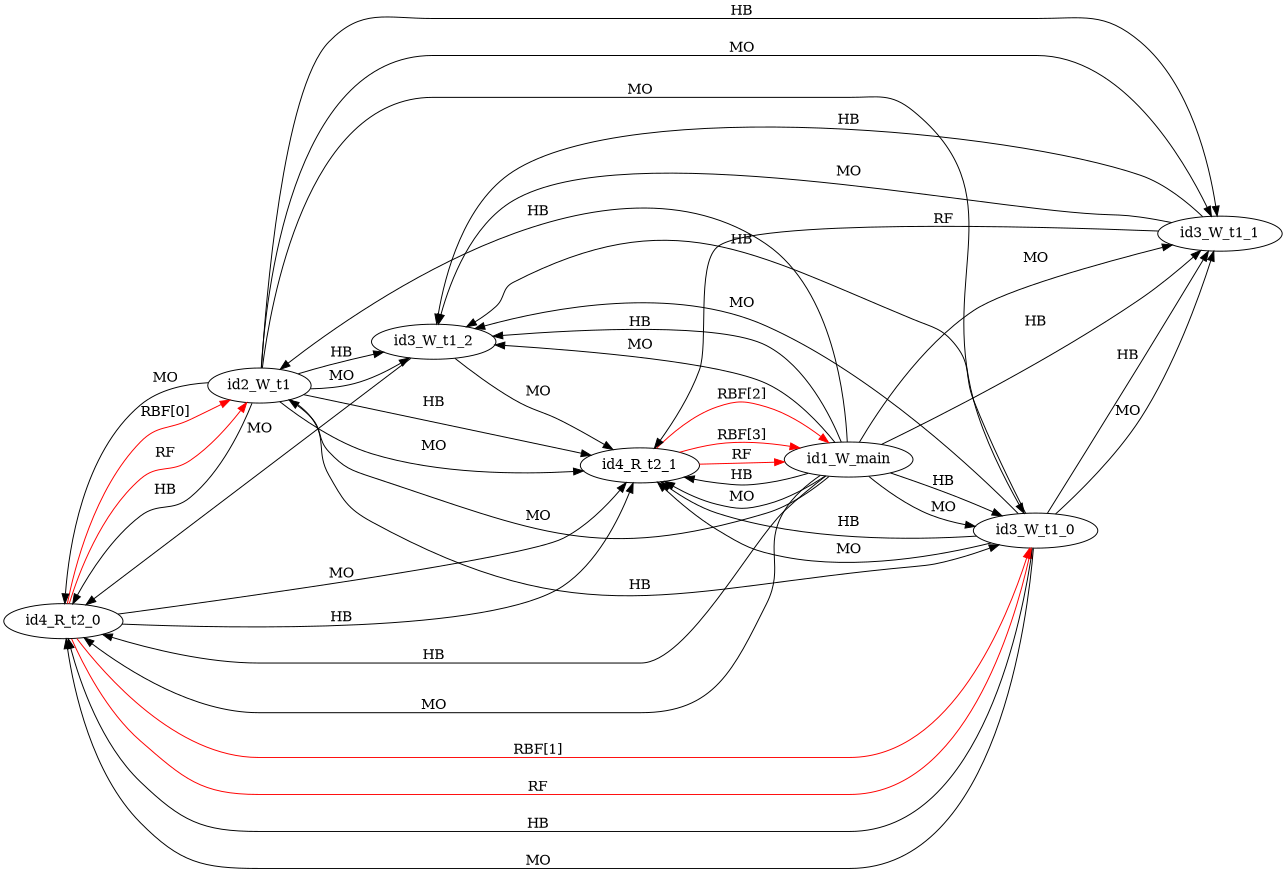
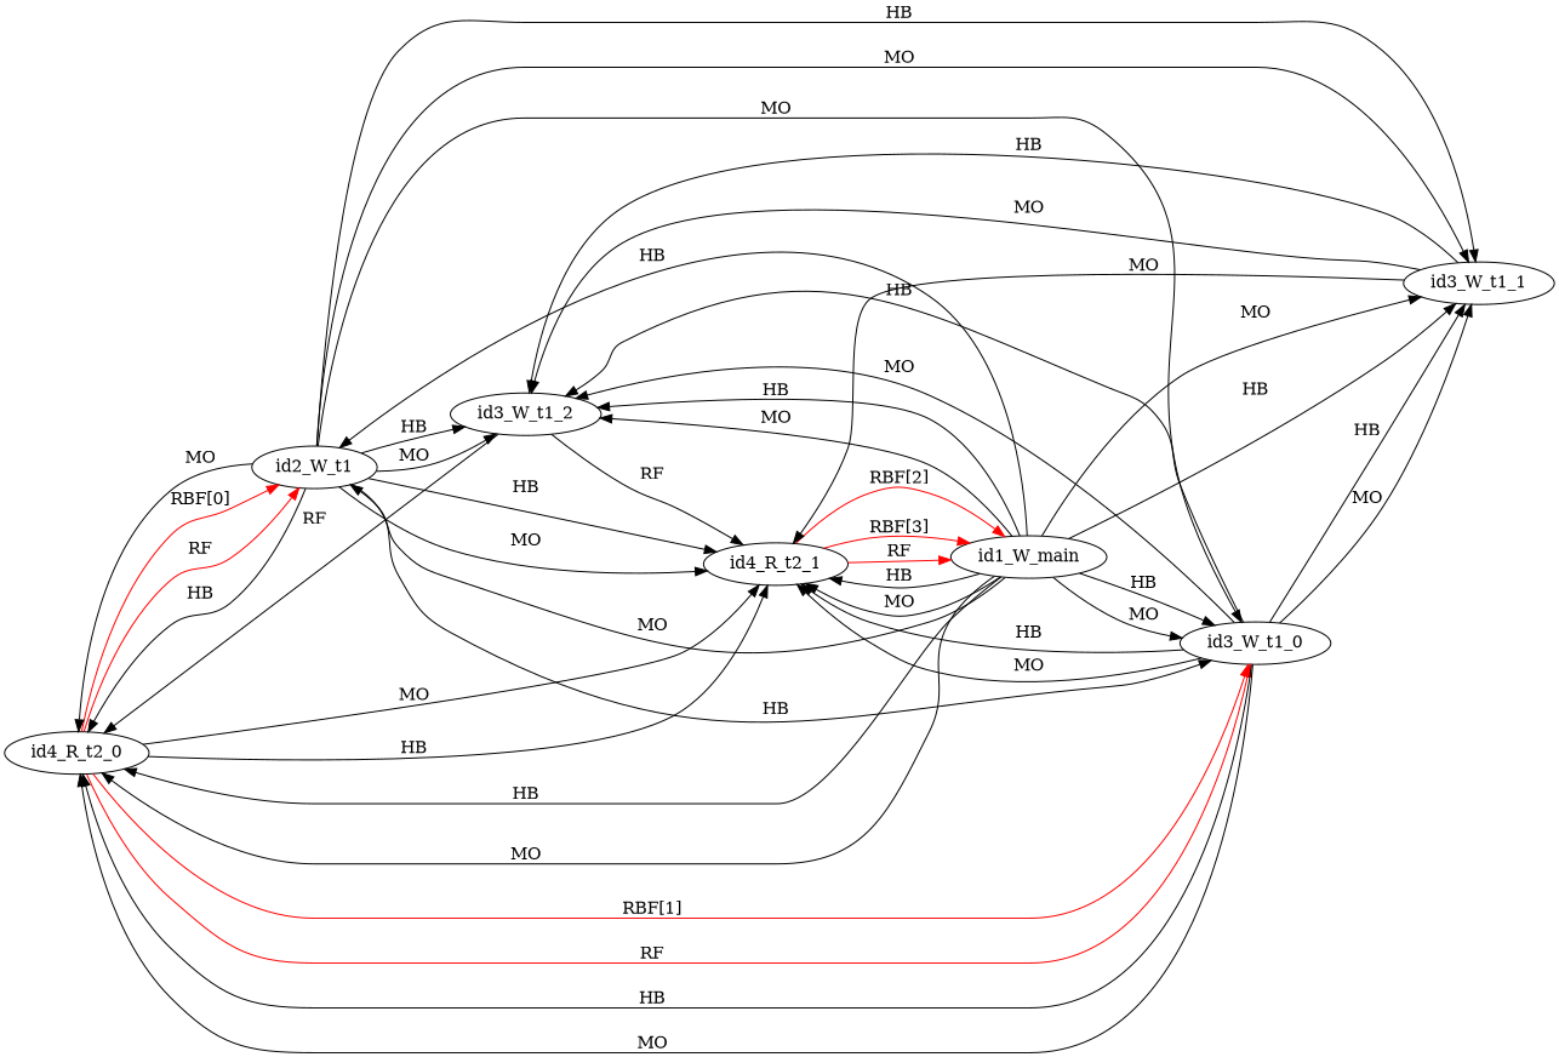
  digraph {
    rankdir=LR
    edge [color=black]
    id4_R_t2_0
    id2_W_t1
    id3_W_t1_0
    id4_R_t2_1
    id3_W_t1_1
    id3_W_t1_2
    id1_W_main
    id4_R_t2_0 -> id2_W_t1 [color=red label="RBF[0]"]
    id4_R_t2_0 -> id2_W_t1 [color=red label=RF]
    id4_R_t2_0 -> id3_W_t1_0 [color=red label="RBF[1]"]
    id4_R_t2_0 -> id3_W_t1_0 [color=red label=RF]
    id4_R_t2_0 -> id4_R_t2_1 [label=HB]
    id4_R_t2_0 -> id4_R_t2_1 [label=MO]
    id2_W_t1 -> id4_R_t2_0 [label=HB]
    id2_W_t1 -> id4_R_t2_0 [label=MO]
    id2_W_t1 -> id3_W_t1_0 [label=HB]
    id2_W_t1 -> id3_W_t1_0 [label=MO]
    id2_W_t1 -> id4_R_t2_1 [label=HB]
    id2_W_t1 -> id4_R_t2_1 [label=MO]
    id2_W_t1 -> id3_W_t1_1 [label=HB]
    id2_W_t1 -> id3_W_t1_1 [label=MO]
    id2_W_t1 -> id3_W_t1_2 [label=HB]
    id2_W_t1 -> id3_W_t1_2 [label=MO]
    id3_W_t1_0 -> id4_R_t2_0 [label=HB]
    id3_W_t1_0 -> id4_R_t2_0 [label=MO]
    id3_W_t1_0 -> id4_R_t2_1 [label=HB]
    id3_W_t1_0 -> id4_R_t2_1 [label=MO]
    id3_W_t1_0 -> id3_W_t1_1 [label=HB]
    id3_W_t1_0 -> id3_W_t1_1 [label=MO]
    id3_W_t1_0 -> id3_W_t1_2 [label=HB]
    id3_W_t1_0 -> id3_W_t1_2 [label=MO]
    id4_R_t2_1 -> id1_W_main [color=red label="RBF[2]"]
    id4_R_t2_1 -> id1_W_main [color=red label="RBF[3]"]
    id4_R_t2_1 -> id1_W_main [color=red label=RF]
-   id3_W_t1_1 -> id4_R_t2_1 [label=RF]
+   id3_W_t1_1 -> id4_R_t2_1 [label=MO]
    id3_W_t1_1 -> id3_W_t1_2 [label=HB]
    id3_W_t1_1 -> id3_W_t1_2 [label=MO]
-   id3_W_t1_2 -> id4_R_t2_0 [label=MO]
-   id3_W_t1_2 -> id4_R_t2_1 [label=MO]
+   id3_W_t1_2 -> id4_R_t2_0 [label=RF]
+   id3_W_t1_2 -> id4_R_t2_1 [label=RF]
    id1_W_main -> id4_R_t2_0 [label=HB]
    id1_W_main -> id4_R_t2_0 [label=MO]
    id1_W_main -> id2_W_t1 [label=HB]
    id1_W_main -> id2_W_t1 [label=MO]
    id1_W_main -> id3_W_t1_0 [label=HB]
    id1_W_main -> id3_W_t1_0 [label=MO]
    id1_W_main -> id4_R_t2_1 [label=HB]
    id1_W_main -> id4_R_t2_1 [label=MO]
    id1_W_main -> id3_W_t1_1 [label=HB]
    id1_W_main -> id3_W_t1_1 [label=MO]
    id1_W_main -> id3_W_t1_2 [label=HB]
    id1_W_main -> id3_W_t1_2 [label=MO]
  }
